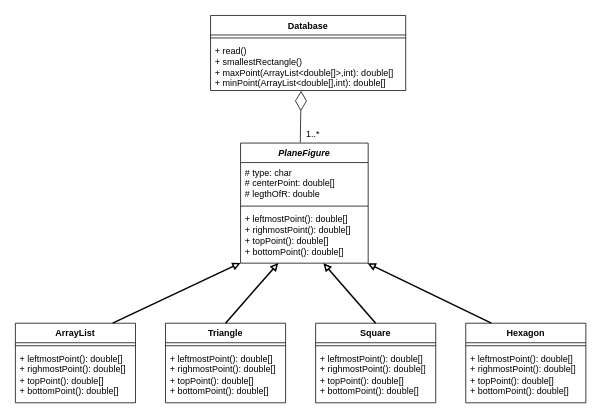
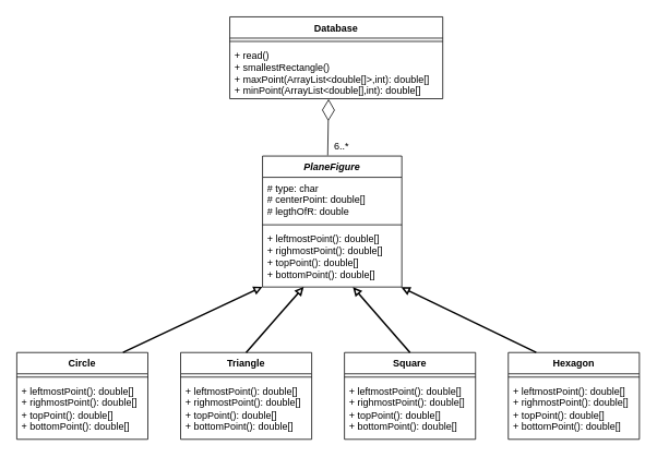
  <mxCell id="0" />
  <mxCell id="1" parent="0" />
  <mxCell id="2" value="&lt;i&gt;PlaneFigure&lt;/i&gt;" style="swimlane;fontStyle=1;align=center;verticalAlign=top;childLayout=stackLayout;horizontal=1;startSize=26;horizontalStack=0;resizeParent=1;resizeParentMax=0;resizeLast=0;collapsible=1;marginBottom=0;whiteSpace=wrap;html=1;" parent="1" vertex="1"><mxGeometry x="320" y="190" width="170" height="160" as="geometry" /></mxCell>
  <mxCell id="3" value="# type: char&lt;br&gt;# centerPoint: double[]&lt;br&gt;# legthOfR: double" style="text;strokeColor=none;fillColor=none;align=left;verticalAlign=top;spacingLeft=4;spacingRight=4;overflow=hidden;rotatable=0;points=[[0,0.5],[1,0.5]];portConstraint=eastwest;whiteSpace=wrap;html=1;" parent="2" vertex="1"><mxGeometry y="26" width="170" height="54" as="geometry" /></mxCell>
  <mxCell id="4" value="" style="line;strokeWidth=1;fillColor=none;align=left;verticalAlign=middle;spacingTop=-1;spacingLeft=3;spacingRight=3;rotatable=0;labelPosition=right;points=[];portConstraint=eastwest;strokeColor=inherit;" parent="2" vertex="1"><mxGeometry y="80" width="170" height="8" as="geometry" /></mxCell>
  <mxCell id="5" value="+ leftmostPoint(): double[]&lt;br&gt;+ righmostPoint(): double[]&lt;br&gt;+ topPoint(): double[]&lt;br&gt;+ bottomPoint(): double[]" style="text;strokeColor=none;fillColor=none;align=left;verticalAlign=top;spacingLeft=4;spacingRight=4;overflow=hidden;rotatable=0;points=[[0,0.5],[1,0.5]];portConstraint=eastwest;whiteSpace=wrap;html=1;" parent="2" vertex="1"><mxGeometry y="88" width="170" height="72" as="geometry" /></mxCell>
- <mxCell id="6" value="ArrayList" style="swimlane;fontStyle=1;align=center;verticalAlign=top;childLayout=stackLayout;horizontal=1;startSize=26;horizontalStack=0;resizeParent=1;resizeParentMax=0;resizeLast=0;collapsible=1;marginBottom=0;whiteSpace=wrap;html=1;" parent="1" vertex="1"><mxGeometry x="20" y="430" width="160" height="106" as="geometry" /></mxCell>
+ <mxCell id="6" value="Circle" style="swimlane;fontStyle=1;align=center;verticalAlign=top;childLayout=stackLayout;horizontal=1;startSize=26;horizontalStack=0;resizeParent=1;resizeParentMax=0;resizeLast=0;collapsible=1;marginBottom=0;whiteSpace=wrap;html=1;" parent="1" vertex="1"><mxGeometry x="20" y="430" width="160" height="106" as="geometry" /></mxCell>
  <mxCell id="7" value="" style="line;strokeWidth=1;fillColor=none;align=left;verticalAlign=middle;spacingTop=-1;spacingLeft=3;spacingRight=3;rotatable=0;labelPosition=right;points=[];portConstraint=eastwest;strokeColor=inherit;" parent="6" vertex="1"><mxGeometry y="26" width="160" height="8" as="geometry" /></mxCell>
  <mxCell id="8" value="+ leftmostPoint(): double[]&lt;br&gt;+ righmostPoint(): double[]&lt;br&gt;+ topPoint(): double[]&lt;br&gt;+ bottomPoint(): double[]" style="text;strokeColor=none;fillColor=none;align=left;verticalAlign=top;spacingLeft=4;spacingRight=4;overflow=hidden;rotatable=0;points=[[0,0.5],[1,0.5]];portConstraint=eastwest;whiteSpace=wrap;html=1;" parent="6" vertex="1"><mxGeometry y="34" width="160" height="72" as="geometry" /></mxCell>
  <mxCell id="9" value="Triangle" style="swimlane;fontStyle=1;align=center;verticalAlign=top;childLayout=stackLayout;horizontal=1;startSize=26;horizontalStack=0;resizeParent=1;resizeParentMax=0;resizeLast=0;collapsible=1;marginBottom=0;whiteSpace=wrap;html=1;" parent="1" vertex="1"><mxGeometry x="220" y="430" width="160" height="106" as="geometry" /></mxCell>
  <mxCell id="10" value="" style="line;strokeWidth=1;fillColor=none;align=left;verticalAlign=middle;spacingTop=-1;spacingLeft=3;spacingRight=3;rotatable=0;labelPosition=right;points=[];portConstraint=eastwest;strokeColor=inherit;" parent="9" vertex="1"><mxGeometry y="26" width="160" height="8" as="geometry" /></mxCell>
  <mxCell id="11" value="+ leftmostPoint(): double[]&lt;br&gt;+ righmostPoint(): double[]&lt;br&gt;+ topPoint(): double[]&lt;br&gt;+ bottomPoint(): double[]" style="text;strokeColor=none;fillColor=none;align=left;verticalAlign=top;spacingLeft=4;spacingRight=4;overflow=hidden;rotatable=0;points=[[0,0.5],[1,0.5]];portConstraint=eastwest;whiteSpace=wrap;html=1;" parent="9" vertex="1"><mxGeometry y="34" width="160" height="72" as="geometry" /></mxCell>
  <mxCell id="12" value="Square" style="swimlane;fontStyle=1;align=center;verticalAlign=top;childLayout=stackLayout;horizontal=1;startSize=26;horizontalStack=0;resizeParent=1;resizeParentMax=0;resizeLast=0;collapsible=1;marginBottom=0;whiteSpace=wrap;html=1;" parent="1" vertex="1"><mxGeometry x="420" y="430" width="160" height="106" as="geometry" /></mxCell>
  <mxCell id="13" value="" style="line;strokeWidth=1;fillColor=none;align=left;verticalAlign=middle;spacingTop=-1;spacingLeft=3;spacingRight=3;rotatable=0;labelPosition=right;points=[];portConstraint=eastwest;strokeColor=inherit;" parent="12" vertex="1"><mxGeometry y="26" width="160" height="8" as="geometry" /></mxCell>
  <mxCell id="14" value="+ leftmostPoint(): double[]&lt;br&gt;+ righmostPoint(): double[]&lt;br&gt;+ topPoint(): double[]&lt;br&gt;+ bottomPoint(): double[]" style="text;strokeColor=none;fillColor=none;align=left;verticalAlign=top;spacingLeft=4;spacingRight=4;overflow=hidden;rotatable=0;points=[[0,0.5],[1,0.5]];portConstraint=eastwest;whiteSpace=wrap;html=1;" parent="12" vertex="1"><mxGeometry y="34" width="160" height="72" as="geometry" /></mxCell>
  <mxCell id="15" value="Hexagon" style="swimlane;fontStyle=1;align=center;verticalAlign=top;childLayout=stackLayout;horizontal=1;startSize=26;horizontalStack=0;resizeParent=1;resizeParentMax=0;resizeLast=0;collapsible=1;marginBottom=0;whiteSpace=wrap;html=1;" parent="1" vertex="1"><mxGeometry x="620" y="430" width="160" height="106" as="geometry" /></mxCell>
  <mxCell id="16" value="" style="line;strokeWidth=1;fillColor=none;align=left;verticalAlign=middle;spacingTop=-1;spacingLeft=3;spacingRight=3;rotatable=0;labelPosition=right;points=[];portConstraint=eastwest;strokeColor=inherit;" parent="15" vertex="1"><mxGeometry y="26" width="160" height="8" as="geometry" /></mxCell>
  <mxCell id="17" value="+ leftmostPoint(): double[]&lt;br&gt;+ righmostPoint(): double[]&lt;br&gt;+ topPoint(): double[]&lt;br&gt;+ bottomPoint(): double[]" style="text;strokeColor=none;fillColor=none;align=left;verticalAlign=top;spacingLeft=4;spacingRight=4;overflow=hidden;rotatable=0;points=[[0,0.5],[1,0.5]];portConstraint=eastwest;whiteSpace=wrap;html=1;" parent="15" vertex="1"><mxGeometry y="34" width="160" height="72" as="geometry" /></mxCell>
  <mxCell id="18" value="" style="endArrow=block;html=1;rounded=0;endFill=0;entryX=0;entryY=0.995;entryDx=0;entryDy=0;entryPerimeter=0;strokeWidth=2;exitX=0.81;exitY=-0.002;exitDx=0;exitDy=0;exitPerimeter=0;" parent="1" target="5" edge="1" source="6"><mxGeometry width="50" height="50" relative="1" as="geometry"><mxPoint x="150" y="370" as="sourcePoint" /><mxPoint x="200" y="320" as="targetPoint" /></mxGeometry></mxCell>
  <mxCell id="19" value="" style="endArrow=block;html=1;rounded=0;endFill=0;entryX=0.296;entryY=0.995;entryDx=0;entryDy=0;entryPerimeter=0;strokeWidth=2;exitX=0.5;exitY=0;exitDx=0;exitDy=0;" parent="1" target="5" edge="1" source="9"><mxGeometry width="50" height="50" relative="1" as="geometry"><mxPoint x="300" y="370" as="sourcePoint" /><mxPoint x="470" y="310" as="targetPoint" /></mxGeometry></mxCell>
  <mxCell id="20" value="" style="endArrow=block;html=1;rounded=0;endFill=0;entryX=0.649;entryY=1;entryDx=0;entryDy=0;entryPerimeter=0;strokeWidth=2;exitX=0.5;exitY=0;exitDx=0;exitDy=0;" parent="1" target="5" edge="1" source="12"><mxGeometry width="50" height="50" relative="1" as="geometry"><mxPoint x="500" y="370" as="sourcePoint" /><mxPoint x="670" y="310" as="targetPoint" /></mxGeometry></mxCell>
  <mxCell id="21" value="" style="endArrow=block;html=1;rounded=0;endFill=0;entryX=0.995;entryY=1.002;entryDx=0;entryDy=0;entryPerimeter=0;strokeWidth=2;exitX=0.213;exitY=-0.002;exitDx=0;exitDy=0;exitPerimeter=0;" parent="1" source="15" target="5" edge="1"><mxGeometry width="50" height="50" relative="1" as="geometry"><mxPoint x="650" y="370" as="sourcePoint" /><mxPoint x="785" y="300" as="targetPoint" /></mxGeometry></mxCell>
  <mxCell id="22" value="Database" style="swimlane;fontStyle=1;align=center;verticalAlign=top;childLayout=stackLayout;horizontal=1;startSize=26;horizontalStack=0;resizeParent=1;resizeParentMax=0;resizeLast=0;collapsible=1;marginBottom=0;whiteSpace=wrap;html=1;" vertex="1" parent="1"><mxGeometry x="280" y="20" width="260" height="100" as="geometry" /></mxCell>
  <mxCell id="23" value="" style="line;strokeWidth=1;fillColor=none;align=left;verticalAlign=middle;spacingTop=-1;spacingLeft=3;spacingRight=3;rotatable=0;labelPosition=right;points=[];portConstraint=eastwest;strokeColor=inherit;" vertex="1" parent="22"><mxGeometry y="26" width="260" height="8" as="geometry" /></mxCell>
  <mxCell id="24" value="+ read()&lt;br&gt;+ smallestRectangle()&lt;br&gt;+ maxPoint(ArrayList&amp;lt;double[]&amp;gt;,int): double[]&lt;br&gt;+ minPoint(ArrayList&amp;lt;double[],int): double[]" style="text;strokeColor=none;fillColor=none;align=left;verticalAlign=top;spacingLeft=4;spacingRight=4;overflow=hidden;rotatable=0;points=[[0,0.5],[1,0.5]];portConstraint=eastwest;whiteSpace=wrap;html=1;" vertex="1" parent="22"><mxGeometry y="34" width="260" height="66" as="geometry" /></mxCell>
  <mxCell id="25" value="" style="endArrow=diamondThin;endFill=0;endSize=24;html=1;rounded=0;entryX=0.464;entryY=1.006;entryDx=0;entryDy=0;entryPerimeter=0;exitX=0.468;exitY=-0.005;exitDx=0;exitDy=0;exitPerimeter=0;" edge="1" parent="1" source="2" target="24"><mxGeometry width="160" relative="1" as="geometry"><mxPoint x="210" y="150" as="sourcePoint" /><mxPoint x="370" y="150" as="targetPoint" /></mxGeometry></mxCell>
- <mxCell id="26" value="1..*" style="text;html=1;align=center;verticalAlign=middle;resizable=0;points=[];autosize=1;strokeColor=none;fillColor=none;" vertex="1" parent="1"><mxGeometry x="396" y="164" width="40" height="30" as="geometry" /></mxCell>
+ <mxCell id="26" value="6..*" style="text;html=1;align=center;verticalAlign=middle;resizable=0;points=[];autosize=1;strokeColor=none;fillColor=none;" vertex="1" parent="1"><mxGeometry x="396" y="164" width="40" height="30" as="geometry" /></mxCell>
